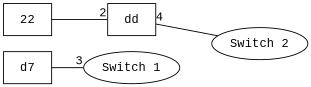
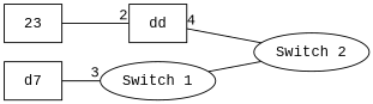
  graph {
    fontname="Liberation Mono"
    rankdir=LR
    node [fontname="Liberation Mono" shape=box]
    edge [fontname="Liberation Mono"]
-   22
+   22 [label=23]
    dd
    "Switch 1" [shape=""]
    "Switch 2" [shape=""]
    d7
    22 -- dd [headlabel=2]
    dd -- "Switch 2" [taillabel=4]
+   "Switch 1" -- "Switch 2"
    d7 -- "Switch 1" [headlabel=3]
  }
